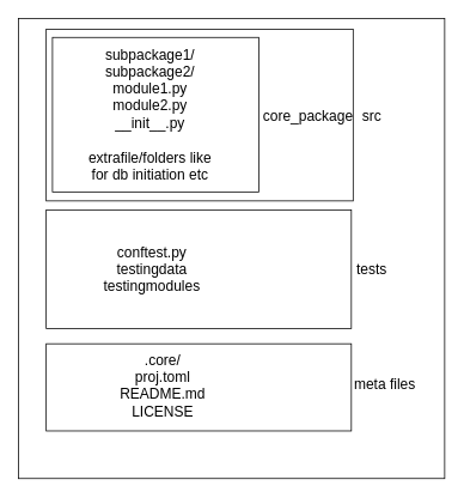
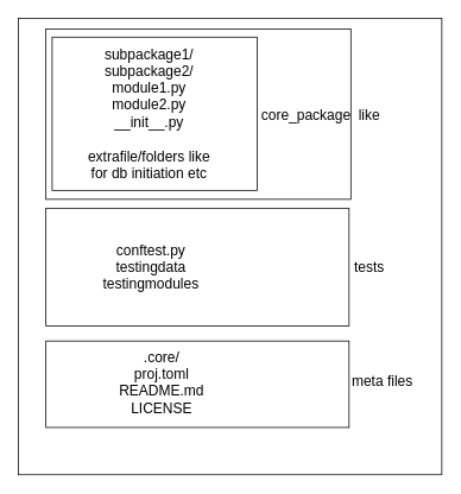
  <mxCell id="0" />
  <mxCell id="1" parent="0" />
  <mxCell id="2" value="" style="rounded=0;whiteSpace=wrap;html=1;fontSize=16;" vertex="1" parent="1"><mxGeometry x="20" y="20" width="475" height="512" as="geometry" /></mxCell>
  <mxCell id="3" value="" style="rounded=0;whiteSpace=wrap;html=1;fontSize=16;" vertex="1" parent="1"><mxGeometry x="51" y="32" width="342" height="191" as="geometry" /></mxCell>
- <mxCell id="4" value="&lt;div&gt;src&lt;/div&gt;" style="text;strokeColor=none;fillColor=none;html=1;align=center;verticalAlign=middle;whiteSpace=wrap;rounded=0;fontSize=16;" vertex="1" parent="1"><mxGeometry x="384" y="112.5" width="60" height="30" as="geometry" /></mxCell>
+ <mxCell id="4" value="&lt;div&gt;like&lt;/div&gt;" style="text;strokeColor=none;fillColor=none;html=1;align=center;verticalAlign=middle;whiteSpace=wrap;rounded=0;fontSize=16;" vertex="1" parent="1"><mxGeometry x="384" y="112.5" width="60" height="30" as="geometry" /></mxCell>
  <mxCell id="5" value="" style="rounded=0;whiteSpace=wrap;html=1;fontSize=16;" vertex="1" parent="1"><mxGeometry x="51" y="233" width="340" height="132" as="geometry" /></mxCell>
  <mxCell id="6" value="tests" style="text;strokeColor=none;fillColor=none;html=1;align=center;verticalAlign=middle;whiteSpace=wrap;rounded=0;fontSize=16;" vertex="1" parent="1"><mxGeometry x="384" y="284" width="60" height="30" as="geometry" /></mxCell>
  <mxCell id="7" value="" style="rounded=0;whiteSpace=wrap;html=1;fontSize=16;" vertex="1" parent="1"><mxGeometry x="51" y="382" width="340" height="97" as="geometry" /></mxCell>
  <mxCell id="8" value="&lt;div&gt;meta files&lt;/div&gt;" style="text;strokeColor=none;fillColor=none;html=1;align=center;verticalAlign=middle;whiteSpace=wrap;rounded=0;fontSize=16;" vertex="1" parent="1"><mxGeometry x="384" y="412" width="89" height="30" as="geometry" /></mxCell>
  <mxCell id="9" style="edgeStyle=none;curved=1;rounded=0;orthogonalLoop=1;jettySize=auto;html=1;entryX=1;entryY=0.5;entryDx=0;entryDy=0;fontSize=12;startSize=8;endSize=8;" edge="1" parent="1" source="8" target="8"><mxGeometry relative="1" as="geometry" /></mxCell>
  <mxCell id="10" value="&lt;div&gt;.core/&lt;/div&gt;&lt;div&gt;proj.toml&lt;/div&gt;&lt;div&gt;README.md&lt;/div&gt;&lt;div&gt;LICENSE&lt;/div&gt;&lt;div&gt;&lt;br&gt;&lt;/div&gt;" style="text;strokeColor=none;fillColor=none;html=1;align=center;verticalAlign=middle;whiteSpace=wrap;rounded=0;fontSize=16;" vertex="1" parent="1"><mxGeometry x="83" y="403" width="196" height="69" as="geometry" /></mxCell>
  <mxCell id="11" value="" style="rounded=0;whiteSpace=wrap;html=1;fontSize=16;" vertex="1" parent="1"><mxGeometry x="58" y="41" width="230" height="172" as="geometry" /></mxCell>
  <mxCell id="12" value="core_package" style="text;strokeColor=none;fillColor=none;html=1;align=center;verticalAlign=middle;whiteSpace=wrap;rounded=0;fontSize=16;" vertex="1" parent="1"><mxGeometry x="313" y="112.5" width="60" height="30" as="geometry" /></mxCell>
  <mxCell id="13" value="&lt;div&gt;subpackage1/&lt;/div&gt;&lt;div&gt;subpackage2/&lt;/div&gt;&lt;div&gt;module1.py&lt;/div&gt;&lt;div&gt;module2.py&lt;/div&gt;&lt;div&gt;__init__.py&lt;/div&gt;&lt;div&gt;&lt;br&gt;&lt;/div&gt;&lt;div&gt;extrafile/folders like for db initiation etc&lt;br&gt;&lt;/div&gt;" style="text;strokeColor=none;fillColor=none;html=1;align=center;verticalAlign=middle;whiteSpace=wrap;rounded=0;fontSize=16;" vertex="1" parent="1"><mxGeometry x="92" y="47" width="150" height="159" as="geometry" /></mxCell>
  <mxCell id="14" value="&lt;div&gt;conftest.py&lt;/div&gt;&lt;div&gt;testingdata&lt;/div&gt;&lt;div&gt;testingmodules&lt;br&gt;&lt;/div&gt;" style="text;strokeColor=none;fillColor=none;html=1;align=center;verticalAlign=middle;whiteSpace=wrap;rounded=0;fontSize=16;" vertex="1" parent="1"><mxGeometry x="110" y="251" width="118" height="96" as="geometry" /></mxCell>
